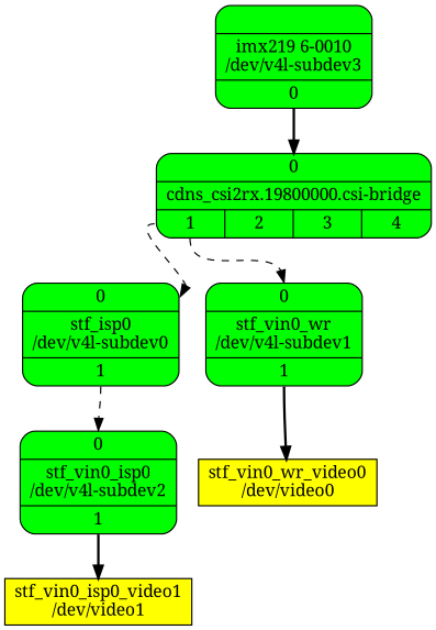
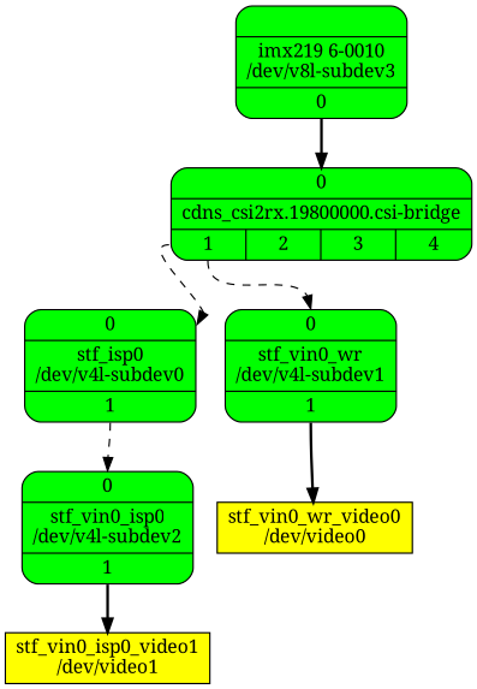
  digraph {
    rankdir=TB
    fontname="Noto Serif"
    node [fillcolor=green shape=Mrecord style=filled fontname="Noto Serif"]
    edge [headport=port0 style=dashed tailport=port1 fontname="Noto Serif"]
    n1 [label="{{<port0> 0} | stf_isp0\n/dev/v4l-subdev0 | {<port1> 1}}"]
    n2 [label="{{<port0> 0} | stf_vin0_isp0\n/dev/v4l-subdev2 | {<port1> 1}}"]
    n3 [fillcolor=yellow label="stf_vin0_isp0_video1\n/dev/video1" shape=box]
    n4 [label="{{<port0> 0} | stf_vin0_wr\n/dev/v4l-subdev1 | {<port1> 1}}"]
    n5 [fillcolor=yellow label="stf_vin0_wr_video0\n/dev/video0" shape=box]
    n6 [label="{{<port0> 0} | cdns_csi2rx.19800000.csi-bridge\n | {<port1> 1 | <port2> 2 | <port3> 3 | <port4> 4}}"]
-   n7 [label="{{} | imx219 6-0010\n/dev/v4l-subdev3 | {<port0> 0}}"]
+   n7 [label="{{} | imx219 6-0010\n/dev/v8l-subdev3 | {<port0> 0}}"]
    n1 -> n2
    n2 -> n3 [style=bold headport=""]
    n4 -> n5 [style=bold headport=""]
    n6 -> n1
    n6 -> n4
    n7 -> n6 [style=bold tailport=port0]
  }
